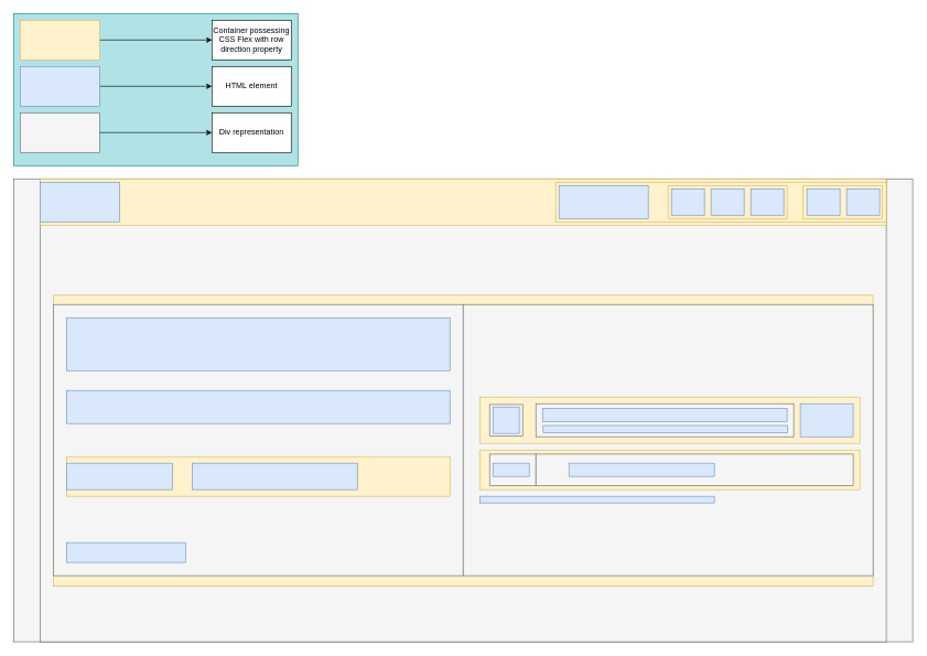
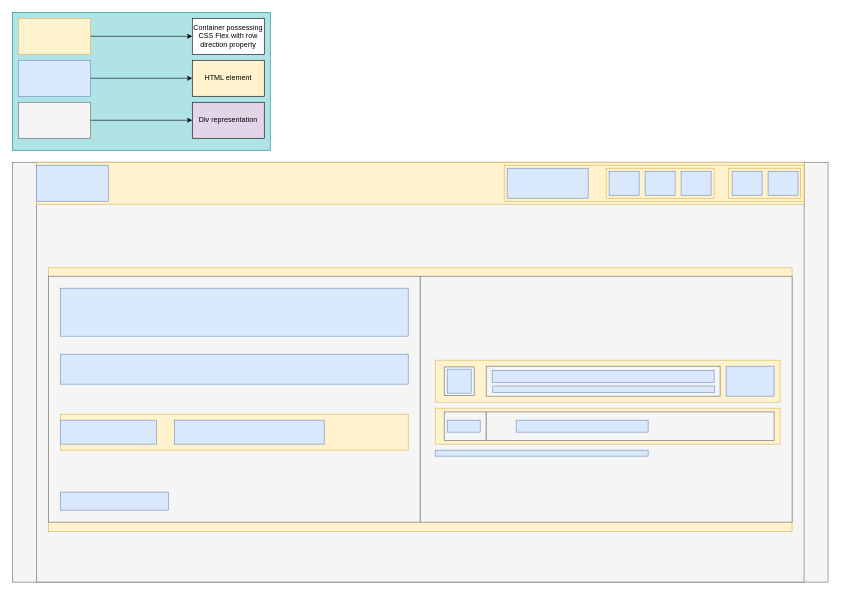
  <mxCell id="0" />
  <mxCell id="1" parent="0" />
  <mxCell id="2" value="" style="rounded=0;whiteSpace=wrap;html=1;fillColor=#f5f5f5;strokeColor=#666666;fontColor=#333333;" vertex="1" parent="1"><mxGeometry x="20" y="270" width="1360" height="700" as="geometry" /></mxCell>
  <mxCell id="3" value="" style="rounded=0;whiteSpace=wrap;html=1;fillColor=#f5f5f5;strokeColor=#666666;fontColor=#333333;" vertex="1" parent="1"><mxGeometry x="60" y="270" width="1280" height="700" as="geometry" /></mxCell>
  <mxCell id="4" value="" style="rounded=0;whiteSpace=wrap;html=1;fillColor=#fff2cc;strokeColor=#d6b656;" vertex="1" parent="1"><mxGeometry x="60" y="270" width="1280" height="70" as="geometry" /></mxCell>
  <mxCell id="5" value="" style="rounded=0;whiteSpace=wrap;html=1;fillColor=#dae8fc;strokeColor=#6c8ebf;" vertex="1" parent="1"><mxGeometry x="60" y="275" width="120" height="60" as="geometry" /></mxCell>
  <mxCell id="6" value="" style="rounded=0;whiteSpace=wrap;html=1;fillColor=#fff2cc;strokeColor=#d6b656;" vertex="1" parent="1"><mxGeometry x="840" y="275" width="500" height="60" as="geometry" /></mxCell>
  <mxCell id="7" value="" style="rounded=0;whiteSpace=wrap;html=1;fillColor=#dae8fc;strokeColor=#6c8ebf;" vertex="1" parent="1"><mxGeometry x="845" y="280" width="135" height="50" as="geometry" /></mxCell>
  <mxCell id="8" value="" style="rounded=0;whiteSpace=wrap;html=1;fillColor=#fff2cc;strokeColor=#d6b656;" vertex="1" parent="1"><mxGeometry x="1010" y="280" width="180" height="50" as="geometry" /></mxCell>
  <mxCell id="9" value="" style="rounded=0;whiteSpace=wrap;html=1;fillColor=#fff2cc;strokeColor=#d6b656;" vertex="1" parent="1"><mxGeometry x="1214" y="280" width="120" height="50" as="geometry" /></mxCell>
  <mxCell id="10" value="" style="rounded=0;whiteSpace=wrap;html=1;fillColor=#dae8fc;strokeColor=#6c8ebf;" vertex="1" parent="1"><mxGeometry x="1220" y="285" width="50" height="40" as="geometry" /></mxCell>
  <mxCell id="11" value="" style="rounded=0;whiteSpace=wrap;html=1;fillColor=#dae8fc;strokeColor=#6c8ebf;" vertex="1" parent="1"><mxGeometry x="1280" y="285" width="50" height="40" as="geometry" /></mxCell>
  <mxCell id="12" value="" style="rounded=0;whiteSpace=wrap;html=1;fillColor=#dae8fc;strokeColor=#6c8ebf;" vertex="1" parent="1"><mxGeometry x="1015" y="285" width="50" height="40" as="geometry" /></mxCell>
  <mxCell id="13" value="" style="rounded=0;whiteSpace=wrap;html=1;fillColor=#dae8fc;strokeColor=#6c8ebf;" vertex="1" parent="1"><mxGeometry x="1075" y="285" width="50" height="40" as="geometry" /></mxCell>
  <mxCell id="14" value="" style="rounded=0;whiteSpace=wrap;html=1;fillColor=#dae8fc;strokeColor=#6c8ebf;" vertex="1" parent="1"><mxGeometry x="1135" y="285" width="50" height="40" as="geometry" /></mxCell>
  <mxCell id="15" value="" style="rounded=0;whiteSpace=wrap;html=1;fillColor=#fff2cc;strokeColor=#d6b656;" vertex="1" parent="1"><mxGeometry x="80" y="446" width="1240" height="440" as="geometry" /></mxCell>
  <mxCell id="16" value="" style="rounded=0;whiteSpace=wrap;html=1;fillColor=#f5f5f5;strokeColor=#666666;fontColor=#333333;" vertex="1" parent="1"><mxGeometry x="80" y="460" width="620" height="410" as="geometry" /></mxCell>
  <mxCell id="17" value="" style="rounded=0;whiteSpace=wrap;html=1;fillColor=#f5f5f5;strokeColor=#666666;fontColor=#333333;" vertex="1" parent="1"><mxGeometry x="700" y="460" width="620" height="410" as="geometry" /></mxCell>
  <mxCell id="18" value="" style="rounded=0;whiteSpace=wrap;html=1;fillColor=#dae8fc;strokeColor=#6c8ebf;" vertex="1" parent="1"><mxGeometry x="100" y="480" width="580" height="80" as="geometry" /></mxCell>
  <mxCell id="19" value="" style="rounded=0;whiteSpace=wrap;html=1;fillColor=#dae8fc;strokeColor=#6c8ebf;" vertex="1" parent="1"><mxGeometry x="100" y="590" width="580" height="50" as="geometry" /></mxCell>
  <mxCell id="20" value="" style="rounded=0;whiteSpace=wrap;html=1;fillColor=#fff2cc;strokeColor=#d6b656;" vertex="1" parent="1"><mxGeometry x="100" y="690" width="580" height="60" as="geometry" /></mxCell>
  <mxCell id="21" value="" style="rounded=0;whiteSpace=wrap;html=1;fillColor=#dae8fc;strokeColor=#6c8ebf;" vertex="1" parent="1"><mxGeometry x="100" y="820" width="180" height="30" as="geometry" /></mxCell>
  <mxCell id="22" value="" style="rounded=0;whiteSpace=wrap;html=1;fillColor=#dae8fc;strokeColor=#6c8ebf;" vertex="1" parent="1"><mxGeometry x="100" y="700" width="160" height="40" as="geometry" /></mxCell>
  <mxCell id="23" value="" style="rounded=0;whiteSpace=wrap;html=1;fillColor=#dae8fc;strokeColor=#6c8ebf;" vertex="1" parent="1"><mxGeometry x="290" y="700" width="250" height="40" as="geometry" /></mxCell>
  <mxCell id="24" value="" style="rounded=0;whiteSpace=wrap;html=1;fillColor=#fff2cc;strokeColor=#d6b656;" vertex="1" parent="1"><mxGeometry x="725" y="600" width="575" height="70" as="geometry" /></mxCell>
  <mxCell id="25" value="" style="rounded=0;whiteSpace=wrap;html=1;fillColor=#fff2cc;strokeColor=#d6b656;" vertex="1" parent="1"><mxGeometry x="725" y="680" width="575" height="60" as="geometry" /></mxCell>
  <mxCell id="26" value="" style="rounded=0;whiteSpace=wrap;html=1;fillColor=#dae8fc;strokeColor=#6c8ebf;" vertex="1" parent="1"><mxGeometry x="725" y="750" width="355" height="10" as="geometry" /></mxCell>
  <mxCell id="27" value="" style="rounded=0;whiteSpace=wrap;html=1;fillColor=#b0e3e6;strokeColor=#0e8088;" vertex="1" parent="1"><mxGeometry x="20" y="20" width="430" height="230" as="geometry" /></mxCell>
  <mxCell id="28" style="edgeStyle=orthogonalEdgeStyle;rounded=0;orthogonalLoop=1;jettySize=auto;html=1;" edge="1" parent="1" source="29" target="30"><mxGeometry relative="1" as="geometry" /></mxCell>
  <mxCell id="29" value="" style="rounded=0;whiteSpace=wrap;html=1;fillColor=#fff2cc;strokeColor=#d6b656;" vertex="1" parent="1"><mxGeometry x="30" y="30" width="120" height="60" as="geometry" /></mxCell>
  <mxCell id="30" value="Container possessing CSS Flex with row direction property" style="rounded=0;whiteSpace=wrap;html=1;" vertex="1" parent="1"><mxGeometry x="320" y="30" width="120" height="60" as="geometry" /></mxCell>
  <mxCell id="31" style="edgeStyle=orthogonalEdgeStyle;rounded=0;orthogonalLoop=1;jettySize=auto;html=1;entryX=0;entryY=0.5;entryDx=0;entryDy=0;" edge="1" parent="1" source="32" target="33"><mxGeometry relative="1" as="geometry" /></mxCell>
  <mxCell id="32" value="" style="rounded=0;whiteSpace=wrap;html=1;fillColor=#dae8fc;strokeColor=#6c8ebf;" vertex="1" parent="1"><mxGeometry x="30" width="120" height="60" as="geometry" y="100" /></mxCell>
- <mxCell id="33" value="HTML element" style="rounded=0;whiteSpace=wrap;html=1;" vertex="1" parent="1"><mxGeometry x="320" width="120" height="60" as="geometry" y="100" /></mxCell>
+ <mxCell id="33" value="HTML element" style="rounded=0;whiteSpace=wrap;html=1;fillColor=#fff2cc;" vertex="1" parent="1"><mxGeometry x="320" width="120" height="60" as="geometry" y="100" /></mxCell>
  <mxCell id="34" value="" style="rounded=0;whiteSpace=wrap;html=1;fillColor=#f5f5f5;strokeColor=#666666;fontColor=#333333;" vertex="1" parent="1"><mxGeometry x="740" y="611.25" width="50" height="47.5" as="geometry" /></mxCell>
  <mxCell id="35" value="" style="rounded=0;whiteSpace=wrap;html=1;fillColor=#f5f5f5;strokeColor=#666666;fontColor=#333333;" vertex="1" parent="1"><mxGeometry x="810" y="610" width="390" height="50" as="geometry" /></mxCell>
  <mxCell id="36" value="" style="rounded=0;whiteSpace=wrap;html=1;fillColor=#dae8fc;strokeColor=#6c8ebf;" vertex="1" parent="1"><mxGeometry x="1210" y="610" width="80" height="50" as="geometry" /></mxCell>
  <mxCell id="37" value="" style="rounded=0;whiteSpace=wrap;html=1;fillColor=#dae8fc;strokeColor=#6c8ebf;" vertex="1" parent="1"><mxGeometry x="820" y="617" width="370" height="20" as="geometry" /></mxCell>
  <mxCell id="38" value="" style="rounded=0;whiteSpace=wrap;html=1;fillColor=#dae8fc;strokeColor=#6c8ebf;" vertex="1" parent="1"><mxGeometry x="821" y="643" width="370" height="11" as="geometry" /></mxCell>
  <mxCell id="39" value="" style="rounded=0;whiteSpace=wrap;html=1;fillColor=#f5f5f5;strokeColor=#666666;fontColor=#333333;" vertex="1" parent="1"><mxGeometry x="740" y="686.25" width="70" height="47.5" as="geometry" /></mxCell>
  <mxCell id="40" value="" style="rounded=0;whiteSpace=wrap;html=1;fillColor=#dae8fc;strokeColor=#6c8ebf;" vertex="1" parent="1"><mxGeometry x="745" y="615" width="40" height="40" as="geometry" /></mxCell>
  <mxCell id="41" value="" style="rounded=0;whiteSpace=wrap;html=1;fillColor=#f5f5f5;strokeColor=#666666;fontColor=#333333;" vertex="1" parent="1"><mxGeometry x="810" y="686.25" width="480" height="47.5" as="geometry" /></mxCell>
  <mxCell id="42" value="" style="rounded=0;whiteSpace=wrap;html=1;fillColor=#dae8fc;strokeColor=#6c8ebf;" vertex="1" parent="1"><mxGeometry x="745" y="700" width="55" height="20" as="geometry" /></mxCell>
  <mxCell id="43" value="" style="rounded=0;whiteSpace=wrap;html=1;fillColor=#dae8fc;strokeColor=#6c8ebf;" vertex="1" parent="1"><mxGeometry x="860" y="700" width="220" height="20" as="geometry" /></mxCell>
  <mxCell id="44" style="edgeStyle=orthogonalEdgeStyle;rounded=0;orthogonalLoop=1;jettySize=auto;html=1;entryX=0;entryY=0.5;entryDx=0;entryDy=0;" edge="1" parent="1" source="45" target="46"><mxGeometry relative="1" as="geometry" /></mxCell>
  <mxCell id="45" value="" style="rounded=0;whiteSpace=wrap;html=1;fillColor=#f5f5f5;strokeColor=#666666;fontColor=#333333;" vertex="1" parent="1"><mxGeometry x="30" y="170" width="120" height="60" as="geometry" /></mxCell>
- <mxCell id="46" value="Div representation" style="rounded=0;whiteSpace=wrap;html=1;" vertex="1" parent="1"><mxGeometry x="320" y="170" width="120" height="60" as="geometry" /></mxCell>
+ <mxCell id="46" value="Div representation" style="rounded=0;whiteSpace=wrap;html=1;fillColor=#e1d5e7;" vertex="1" parent="1"><mxGeometry x="320" y="170" width="120" height="60" as="geometry" /></mxCell>
